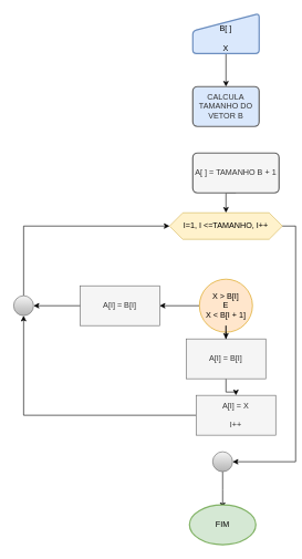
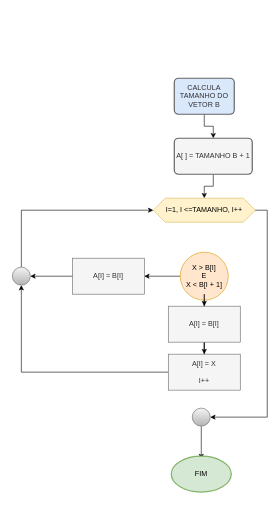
  <mxCell id="0" />
  <mxCell id="1" parent="0" />
- <mxCell id="2" value="" style="edgeStyle=orthogonalEdgeStyle;rounded=0;orthogonalLoop=1;jettySize=auto;html=1;" parent="1" source="3" target="5" edge="1"><mxGeometry relative="1" as="geometry" /></mxCell>
- <mxCell id="3" value="&lt;div&gt;&lt;br&gt;&lt;/div&gt;B[ ]&lt;div&gt;&lt;br&gt;&lt;/div&gt;&lt;div&gt;X&lt;/div&gt;" style="html=1;strokeWidth=2;shape=manualInput;whiteSpace=wrap;rounded=1;size=26;arcSize=11;fillColor=#dae8fc;strokeColor=#6c8ebf;" parent="1" vertex="1"><mxGeometry x="290" y="20" width="100" height="60" as="geometry" /></mxCell>
+ <mxCell id="4" value="" style="edgeStyle=orthogonalEdgeStyle;rounded=0;orthogonalLoop=1;jettySize=auto;html=1;" parent="1" source="5" target="7" edge="1"><mxGeometry relative="1" as="geometry" /></mxCell>
  <mxCell id="5" value="CALCULA TAMANHO DO VETOR B" style="rounded=1;whiteSpace=wrap;html=1;absoluteArcSize=1;arcSize=14;strokeWidth=2;fillColor=#dae8fc;fontColor=#333333;strokeColor=#666666;" parent="1" vertex="1"><mxGeometry x="290" y="130" width="100" height="60" as="geometry" /></mxCell>
  <mxCell id="6" style="edgeStyle=orthogonalEdgeStyle;rounded=0;orthogonalLoop=1;jettySize=auto;html=1;exitX=0.5;exitY=1;exitDx=0;exitDy=0;entryX=0.5;entryY=0;entryDx=0;entryDy=0;" parent="1" source="7" target="8" edge="1"><mxGeometry relative="1" as="geometry" /></mxCell>
  <mxCell id="7" value="A[ ] = TAMANHO B + 1" style="rounded=1;whiteSpace=wrap;html=1;absoluteArcSize=1;arcSize=14;strokeWidth=2;fillColor=#f5f5f5;fontColor=#333333;strokeColor=#666666;" parent="1" vertex="1"><mxGeometry x="290" y="230" width="130" height="60" as="geometry" /></mxCell>
- <mxCell id="8" value="I=1, I &amp;lt;=TAMANHO, I++" style="shape=hexagon;perimeter=hexagonPerimeter2;whiteSpace=wrap;html=1;fixedSize=1;fillColor=#fff2cc;strokeColor=#d6b656;" parent="1" vertex="1"><mxGeometry x="255" y="320" width="170" height="40" as="geometry" /></mxCell>
+ <mxCell id="8" value="I=1, I &amp;lt;=TAMANHO, I++" style="shape=hexagon;perimeter=hexagonPerimeter2;whiteSpace=wrap;html=1;fixedSize=1;fillColor=#fff2cc;strokeColor=#d6b656;" parent="1" vertex="1"><mxGeometry x="255" y="330" width="170" height="40" as="geometry" /></mxCell>
  <mxCell id="9" value="" style="edgeStyle=orthogonalEdgeStyle;rounded=0;orthogonalLoop=1;jettySize=auto;html=1;" parent="1" source="23" target="13" edge="1"><mxGeometry relative="1" as="geometry" /></mxCell>
  <mxCell id="10" value="" style="edgeStyle=orthogonalEdgeStyle;rounded=0;orthogonalLoop=1;jettySize=auto;html=1;" parent="1" source="11" target="16" edge="1"><mxGeometry relative="1" as="geometry" /></mxCell>
  <mxCell id="11" value="X &amp;gt; B[I]&lt;div&gt;E&lt;/div&gt;&lt;div&gt;X &amp;lt; B[I + 1]&lt;/div&gt;" style="ellipse;whiteSpace=wrap;html=1;fillColor=#ffe6cc;strokeColor=#d79b00;" parent="1" vertex="1"><mxGeometry x="300" y="420" width="80" height="80" as="geometry" /></mxCell>
  <mxCell id="12" style="edgeStyle=orthogonalEdgeStyle;rounded=0;orthogonalLoop=1;jettySize=auto;html=1;exitX=0;exitY=0.5;exitDx=0;exitDy=0;" parent="1" source="13" target="15" edge="1"><mxGeometry relative="1" as="geometry" /></mxCell>
- <mxCell id="13" value="A[I] = X&lt;div&gt;&lt;br&gt;&lt;/div&gt;&lt;div&gt;I++&lt;/div&gt;" style="whiteSpace=wrap;html=1;fillColor=#f5f5f5;strokeColor=#666666;fontColor=#333333;" parent="1" vertex="1"><mxGeometry x="295" y="595" width="120" height="60" as="geometry" /></mxCell>
+ <mxCell id="13" value="A[I] = X&lt;div&gt;&lt;br&gt;&lt;/div&gt;&lt;div&gt;I++&lt;/div&gt;" style="whiteSpace=wrap;html=1;fillColor=#f5f5f5;strokeColor=#666666;fontColor=#333333;" parent="1" vertex="1"><mxGeometry x="280" y="590" width="120" height="60" as="geometry" /></mxCell>
  <mxCell id="14" style="edgeStyle=orthogonalEdgeStyle;rounded=0;orthogonalLoop=1;jettySize=auto;html=1;exitX=0.5;exitY=0;exitDx=0;exitDy=0;exitPerimeter=0;entryX=0;entryY=0.5;entryDx=0;entryDy=0;" parent="1" source="15" target="8" edge="1"><mxGeometry relative="1" as="geometry" /></mxCell>
  <mxCell id="15" value="" style="verticalLabelPosition=bottom;verticalAlign=top;html=1;shape=mxgraph.flowchart.on-page_reference;fillColor=#f5f5f5;gradientColor=#b3b3b3;strokeColor=#666666;" parent="1" vertex="1"><mxGeometry x="20" y="445" width="30" height="30" as="geometry" /></mxCell>
  <mxCell id="16" value="A[I] = B[I]" style="whiteSpace=wrap;html=1;fillColor=#f5f5f5;strokeColor=#666666;fontColor=#333333;" parent="1" vertex="1"><mxGeometry x="120" y="430" width="120" height="60" as="geometry" /></mxCell>
  <mxCell id="17" style="edgeStyle=orthogonalEdgeStyle;rounded=0;orthogonalLoop=1;jettySize=auto;html=1;exitX=0;exitY=0.5;exitDx=0;exitDy=0;entryX=1;entryY=0.5;entryDx=0;entryDy=0;entryPerimeter=0;" parent="1" source="16" target="15" edge="1"><mxGeometry relative="1" as="geometry" /></mxCell>
  <mxCell id="18" value="" style="edgeStyle=orthogonalEdgeStyle;rounded=0;orthogonalLoop=1;jettySize=auto;html=1;" parent="1" source="19" edge="1"><mxGeometry relative="1" as="geometry"><mxPoint x="335" y="765" as="targetPoint" /></mxGeometry></mxCell>
  <mxCell id="19" value="" style="verticalLabelPosition=bottom;verticalAlign=top;html=1;shape=mxgraph.flowchart.on-page_reference;fillColor=#f5f5f5;gradientColor=#b3b3b3;strokeColor=#666666;" parent="1" vertex="1"><mxGeometry x="320" y="680" width="30" height="30" as="geometry" /></mxCell>
  <mxCell id="20" style="edgeStyle=orthogonalEdgeStyle;rounded=0;orthogonalLoop=1;jettySize=auto;html=1;exitX=1;exitY=0.5;exitDx=0;exitDy=0;entryX=1;entryY=0.5;entryDx=0;entryDy=0;entryPerimeter=0;" parent="1" source="8" target="19" edge="1"><mxGeometry relative="1" as="geometry" /></mxCell>
  <mxCell id="21" value="FIM" style="strokeWidth=2;html=1;shape=mxgraph.flowchart.start_1;whiteSpace=wrap;fillColor=#d5e8d4;strokeColor=#82b366;" parent="1" vertex="1"><mxGeometry x="285" y="760" width="100" height="60" as="geometry" /></mxCell>
  <mxCell id="22" value="" style="edgeStyle=orthogonalEdgeStyle;rounded=0;orthogonalLoop=1;jettySize=auto;html=1;" edge="1" parent="1" source="11" target="23"><mxGeometry relative="1" as="geometry"><mxPoint x="340" y="500" as="sourcePoint" /><mxPoint x="340" y="560" as="targetPoint" /></mxGeometry></mxCell>
  <mxCell id="23" value="A[I] = B[I]" style="whiteSpace=wrap;html=1;fillColor=#f5f5f5;strokeColor=#666666;fontColor=#333333;" vertex="1" parent="1"><mxGeometry x="280" y="510" width="120" height="60" as="geometry" /></mxCell>
